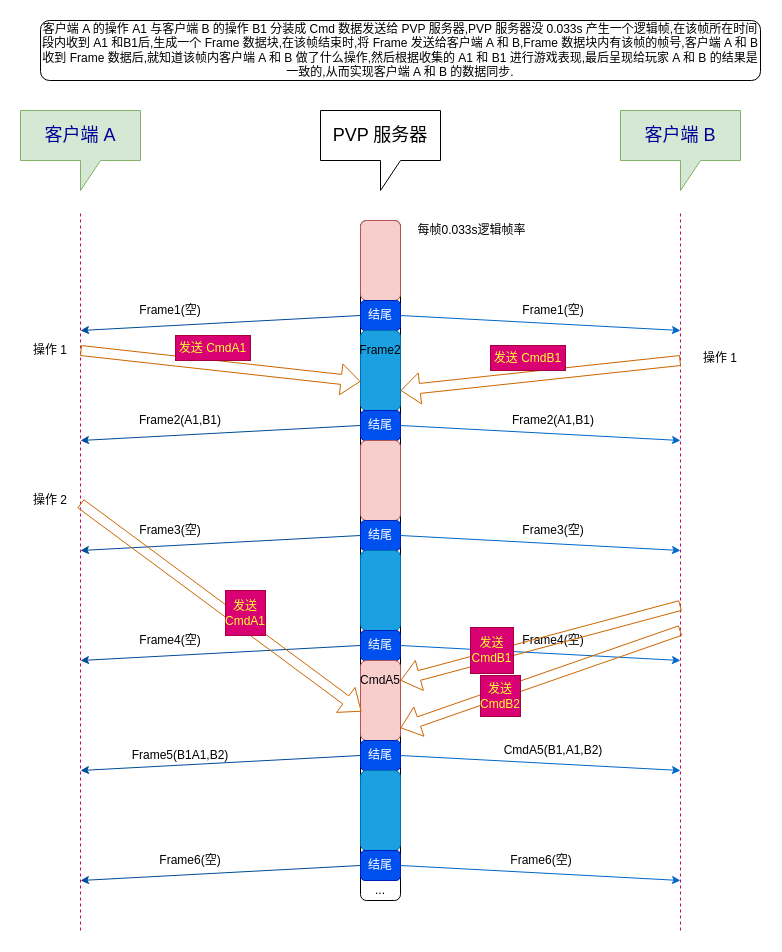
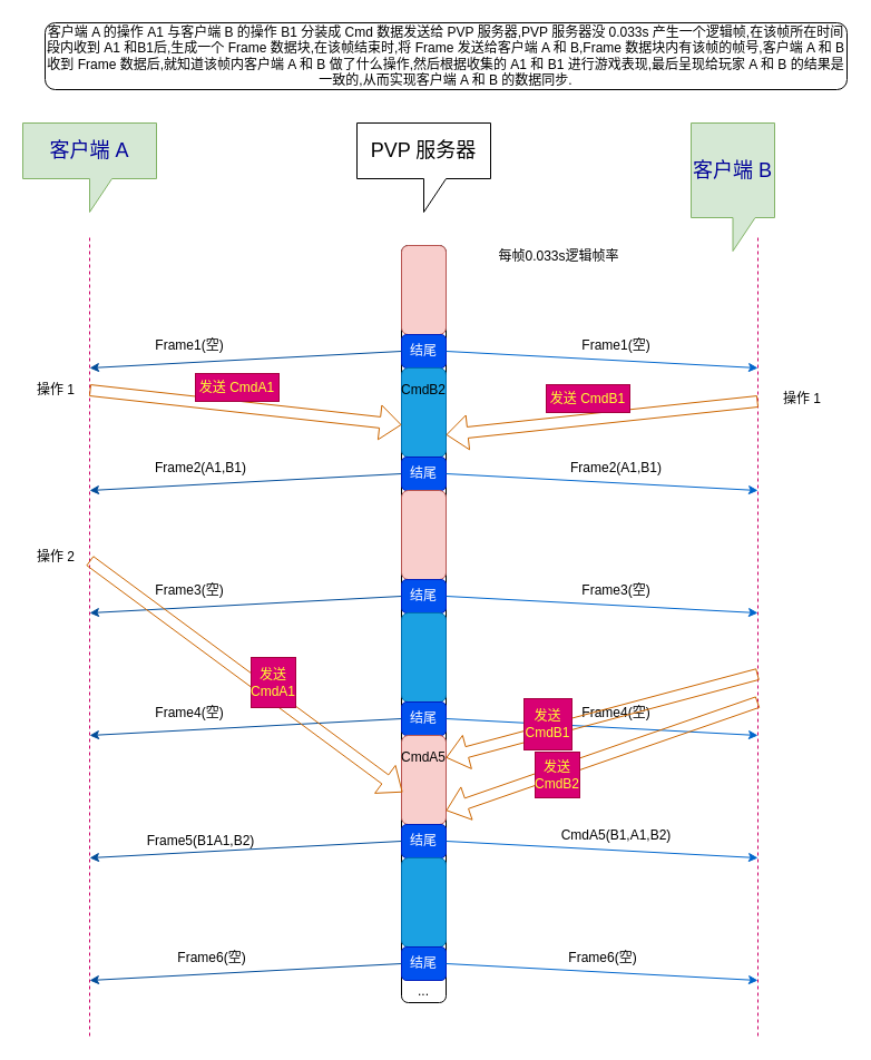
  <mxCell id="0" />
  <mxCell id="1" parent="0" />
  <mxCell id="2" value="" style="rounded=1;whiteSpace=wrap;html=1;" parent="1" vertex="1"><mxGeometry x="360" y="220" width="40" height="680" as="geometry" /></mxCell>
  <mxCell id="3" value="&lt;font style=&quot;font-size: 18px&quot;&gt;PVP 服务器&lt;/font&gt;" style="shape=callout;whiteSpace=wrap;html=1;perimeter=calloutPerimeter;" parent="1" vertex="1"><mxGeometry x="320" y="110" width="120" height="80" as="geometry" /></mxCell>
  <mxCell id="4" value="" style="endArrow=none;dashed=1;html=1;fillColor=#f8cecc;strokeColor=#CC0066;" parent="1" edge="1"><mxGeometry width="50" height="50" relative="1" as="geometry"><mxPoint x="80" y="930" as="sourcePoint" /><mxPoint x="80" y="210" as="targetPoint" /></mxGeometry></mxCell>
  <mxCell id="5" value="&lt;font style=&quot;font-size: 18px&quot; color=&quot;#000099&quot;&gt;客户端 A&lt;/font&gt;" style="shape=callout;whiteSpace=wrap;html=1;perimeter=calloutPerimeter;fillColor=#d5e8d4;strokeColor=#82b366;" parent="1" vertex="1"><mxGeometry x="20" y="110" width="120" height="80" as="geometry" /></mxCell>
  <mxCell id="6" value="" style="endArrow=none;dashed=1;html=1;strokeColor=#CC0066;" parent="1" edge="1"><mxGeometry width="50" height="50" relative="1" as="geometry"><mxPoint x="680" y="930" as="sourcePoint" /><mxPoint x="680" y="210" as="targetPoint" /></mxGeometry></mxCell>
- <mxCell id="7" value="&lt;font style=&quot;font-size: 18px&quot; color=&quot;#000099&quot;&gt;客户端 B&lt;/font&gt;" style="shape=callout;whiteSpace=wrap;html=1;perimeter=calloutPerimeter;fillColor=#d5e8d4;strokeColor=#82b366;" parent="1" vertex="1"><mxGeometry x="620" y="110" width="120" height="80" as="geometry" /></mxCell>
- <mxCell id="8" value="每帧0.033s逻辑帧率" style="text;html=1;strokeColor=none;fillColor=none;align=center;verticalAlign=middle;whiteSpace=wrap;rounded=0;" parent="1" vertex="1"><mxGeometry x="413" y="220" width="117" height="20" as="geometry" /></mxCell>
+ <mxCell id="7" value="&lt;font style=&quot;font-size: 18px&quot; color=&quot;#000099&quot;&gt;客户端 B&lt;/font&gt;" style="shape=callout;whiteSpace=wrap;html=1;perimeter=calloutPerimeter;fillColor=#d5e8d4;strokeColor=#82b366;" parent="1" vertex="1"><mxGeometry x="620" y="110" width="75" height="115" as="geometry" /></mxCell>
+ <mxCell id="8" value="每帧0.033s逻辑帧率" style="text;html=1;strokeColor=none;fillColor=none;align=center;verticalAlign=middle;whiteSpace=wrap;rounded=0;" parent="1" vertex="1"><mxGeometry x="443" y="220" width="117" height="20" as="geometry" /></mxCell>
  <mxCell id="9" value="" style="rounded=1;whiteSpace=wrap;html=1;fillColor=#f8cecc;strokeColor=#b85450;" parent="1" vertex="1"><mxGeometry x="360" y="220" width="40" height="80" as="geometry" /></mxCell>
  <mxCell id="10" value="结尾" style="rounded=1;whiteSpace=wrap;html=1;fillColor=#0050ef;strokeColor=#001DBC;fontColor=#ffffff;" parent="1" vertex="1"><mxGeometry x="360" y="300" width="40" height="30" as="geometry" /></mxCell>
  <mxCell id="11" value="" style="rounded=1;whiteSpace=wrap;html=1;fillColor=#1ba1e2;strokeColor=#006EAF;fontColor=#ffffff;" parent="1" vertex="1"><mxGeometry x="360" y="330" width="40" height="80" as="geometry" /></mxCell>
  <mxCell id="12" value="结尾" style="rounded=1;whiteSpace=wrap;html=1;fillColor=#0050ef;strokeColor=#001DBC;fontColor=#ffffff;" parent="1" vertex="1"><mxGeometry x="360" y="410" width="40" height="30" as="geometry" /></mxCell>
  <mxCell id="13" value="" style="rounded=1;whiteSpace=wrap;html=1;fillColor=#f8cecc;strokeColor=#b85450;" parent="1" vertex="1"><mxGeometry x="360" y="440" width="40" height="80" as="geometry" /></mxCell>
  <mxCell id="14" value="结尾" style="rounded=1;whiteSpace=wrap;html=1;fillColor=#0050ef;strokeColor=#001DBC;fontColor=#ffffff;" parent="1" vertex="1"><mxGeometry x="360" y="520" width="40" height="30" as="geometry" /></mxCell>
  <mxCell id="15" value="" style="rounded=1;whiteSpace=wrap;html=1;fillColor=#1ba1e2;strokeColor=#006EAF;fontColor=#ffffff;" parent="1" vertex="1"><mxGeometry x="360" y="550" width="40" height="80" as="geometry" /></mxCell>
  <mxCell id="16" value="结尾" style="rounded=1;whiteSpace=wrap;html=1;fillColor=#0050ef;strokeColor=#001DBC;fontColor=#ffffff;" parent="1" vertex="1"><mxGeometry x="360" y="630" width="40" height="30" as="geometry" /></mxCell>
  <mxCell id="17" value="" style="rounded=1;whiteSpace=wrap;html=1;fillColor=#f8cecc;strokeColor=#b85450;" parent="1" vertex="1"><mxGeometry x="360" y="660" width="40" height="80" as="geometry" /></mxCell>
  <mxCell id="18" value="结尾" style="rounded=1;whiteSpace=wrap;html=1;fillColor=#0050ef;strokeColor=#001DBC;fontColor=#ffffff;" parent="1" vertex="1"><mxGeometry x="360" y="740" width="40" height="30" as="geometry" /></mxCell>
  <mxCell id="19" value="" style="rounded=1;whiteSpace=wrap;html=1;fillColor=#1ba1e2;strokeColor=#006EAF;fontColor=#ffffff;" parent="1" vertex="1"><mxGeometry x="360" y="770" width="40" height="80" as="geometry" /></mxCell>
  <mxCell id="20" value="结尾" style="rounded=1;whiteSpace=wrap;html=1;fillColor=#0050ef;strokeColor=#001DBC;fontColor=#ffffff;" parent="1" vertex="1"><mxGeometry x="360" y="850" width="40" height="30" as="geometry" /></mxCell>
- <mxCell id="21" value="Frame2" style="text;html=1;align=center;verticalAlign=middle;whiteSpace=wrap;rounded=0;fontColor=#000000;" parent="1" vertex="1"><mxGeometry x="360" y="340" width="40" height="20" as="geometry" /></mxCell>
+ <mxCell id="21" value="CmdB2" style="text;html=1;align=center;verticalAlign=middle;whiteSpace=wrap;rounded=0;fontColor=#000000;" parent="1" vertex="1"><mxGeometry x="360" y="340" width="40" height="20" as="geometry" /></mxCell>
  <mxCell id="22" value="CmdA5" style="text;html=1;strokeColor=none;fillColor=none;align=center;verticalAlign=middle;whiteSpace=wrap;rounded=0;fontColor=#000000;" parent="1" vertex="1"><mxGeometry x="360" y="670" width="40" height="20" as="geometry" /></mxCell>
  <mxCell id="23" value="" style="shape=flexArrow;endArrow=classic;html=1;entryX=0;entryY=0.638;entryDx=0;entryDy=0;entryPerimeter=0;strokeColor=#CC6600;" parent="1" target="11" edge="1"><mxGeometry width="50" height="50" relative="1" as="geometry"><mxPoint x="80" y="350" as="sourcePoint" /><mxPoint x="60" y="260" as="targetPoint" /></mxGeometry></mxCell>
  <mxCell id="24" value="操作 1" style="text;html=1;strokeColor=none;fillColor=none;align=center;verticalAlign=middle;whiteSpace=wrap;rounded=0;" parent="1" vertex="1"><mxGeometry x="30" y="340" width="40" height="20" as="geometry" /></mxCell>
  <mxCell id="25" value="&lt;font color=&quot;#ffff33&quot;&gt;发送 CmdA1&lt;/font&gt;" style="text;html=1;strokeColor=#A50040;fillColor=#d80073;align=center;verticalAlign=middle;whiteSpace=wrap;rounded=0;direction=west;fontColor=#ffffff;" parent="1" vertex="1"><mxGeometry x="175" y="335" width="75" height="25" as="geometry" /></mxCell>
  <mxCell id="26" value="" style="endArrow=classic;html=1;strokeColor=#004C99;exitX=0;exitY=0.5;exitDx=0;exitDy=0;" parent="1" source="10" edge="1"><mxGeometry width="50" height="50" relative="1" as="geometry"><mxPoint x="230" y="330" as="sourcePoint" /><mxPoint x="80" y="330" as="targetPoint" /></mxGeometry></mxCell>
  <mxCell id="27" value="" style="endArrow=classic;html=1;strokeColor=#0066CC;exitX=1;exitY=0.5;exitDx=0;exitDy=0;" parent="1" source="10" edge="1"><mxGeometry width="50" height="50" relative="1" as="geometry"><mxPoint x="370" y="325" as="sourcePoint" /><mxPoint x="680" y="330" as="targetPoint" /></mxGeometry></mxCell>
  <mxCell id="28" value="Frame1(空)" style="text;html=1;strokeColor=none;fillColor=none;align=center;verticalAlign=middle;whiteSpace=wrap;rounded=0;" parent="1" vertex="1"><mxGeometry x="130" y="300" width="80" height="20" as="geometry" /></mxCell>
  <mxCell id="29" value="Frame1(空)" style="text;html=1;strokeColor=none;fillColor=none;align=center;verticalAlign=middle;whiteSpace=wrap;rounded=0;" parent="1" vertex="1"><mxGeometry x="513" y="300" width="80" height="20" as="geometry" /></mxCell>
  <mxCell id="30" value="操作 1" style="text;html=1;strokeColor=none;fillColor=none;align=center;verticalAlign=middle;whiteSpace=wrap;rounded=0;" parent="1" vertex="1"><mxGeometry x="700" y="347.5" width="40" height="20" as="geometry" /></mxCell>
  <mxCell id="31" value="" style="shape=flexArrow;endArrow=classic;html=1;entryX=1;entryY=0.75;entryDx=0;entryDy=0;strokeColor=#CC6600;" parent="1" target="11" edge="1"><mxGeometry width="50" height="50" relative="1" as="geometry"><mxPoint x="680" y="360" as="sourcePoint" /><mxPoint x="680" y="391.04" as="targetPoint" /></mxGeometry></mxCell>
  <mxCell id="32" value="&lt;font color=&quot;#ffff33&quot;&gt;发送 CmdB1&lt;/font&gt;" style="text;html=1;strokeColor=#A50040;fillColor=#d80073;align=center;verticalAlign=middle;whiteSpace=wrap;rounded=0;direction=west;fontColor=#ffffff;" parent="1" vertex="1"><mxGeometry x="490" y="345" width="75" height="25" as="geometry" /></mxCell>
  <mxCell id="33" value="" style="endArrow=classic;html=1;strokeColor=#004C99;exitX=0;exitY=0.5;exitDx=0;exitDy=0;" parent="1" edge="1"><mxGeometry width="50" height="50" relative="1" as="geometry"><mxPoint x="360" y="425" as="sourcePoint" /><mxPoint x="80" y="440" as="targetPoint" /></mxGeometry></mxCell>
  <mxCell id="34" value="Frame2(A1,B1)" style="text;html=1;strokeColor=none;fillColor=none;align=center;verticalAlign=middle;whiteSpace=wrap;rounded=0;" parent="1" vertex="1"><mxGeometry x="140" y="410" width="80" height="20" as="geometry" /></mxCell>
  <mxCell id="35" value="" style="endArrow=classic;html=1;strokeColor=#0066CC;exitX=1;exitY=0.5;exitDx=0;exitDy=0;" parent="1" edge="1"><mxGeometry width="50" height="50" relative="1" as="geometry"><mxPoint x="400" y="425" as="sourcePoint" /><mxPoint x="680" y="440" as="targetPoint" /></mxGeometry></mxCell>
  <mxCell id="36" value="Frame2(A1,B1)" style="text;html=1;strokeColor=none;fillColor=none;align=center;verticalAlign=middle;whiteSpace=wrap;rounded=0;" parent="1" vertex="1"><mxGeometry x="513" y="410" width="80" height="20" as="geometry" /></mxCell>
  <mxCell id="37" value="" style="endArrow=classic;html=1;strokeColor=#004C99;exitX=0;exitY=0.5;exitDx=0;exitDy=0;" parent="1" edge="1"><mxGeometry width="50" height="50" relative="1" as="geometry"><mxPoint x="360" y="535" as="sourcePoint" /><mxPoint x="80" y="550" as="targetPoint" /></mxGeometry></mxCell>
  <mxCell id="38" value="" style="endArrow=classic;html=1;strokeColor=#0066CC;exitX=1;exitY=0.5;exitDx=0;exitDy=0;" parent="1" edge="1"><mxGeometry width="50" height="50" relative="1" as="geometry"><mxPoint x="400" y="535" as="sourcePoint" /><mxPoint x="680" y="550" as="targetPoint" /></mxGeometry></mxCell>
  <mxCell id="39" value="Frame3(空)" style="text;html=1;strokeColor=none;fillColor=none;align=center;verticalAlign=middle;whiteSpace=wrap;rounded=0;" parent="1" vertex="1"><mxGeometry x="130" y="520" width="80" height="20" as="geometry" /></mxCell>
  <mxCell id="40" value="Frame3(空)" style="text;html=1;strokeColor=none;fillColor=none;align=center;verticalAlign=middle;whiteSpace=wrap;rounded=0;" parent="1" vertex="1"><mxGeometry x="513" y="520" width="80" height="20" as="geometry" /></mxCell>
  <mxCell id="41" value="" style="endArrow=classic;html=1;strokeColor=#004C99;exitX=0;exitY=0.5;exitDx=0;exitDy=0;" parent="1" edge="1"><mxGeometry width="50" height="50" relative="1" as="geometry"><mxPoint x="360" y="645" as="sourcePoint" /><mxPoint x="80" y="660" as="targetPoint" /></mxGeometry></mxCell>
  <mxCell id="42" value="Frame4(空)" style="text;html=1;strokeColor=none;fillColor=none;align=center;verticalAlign=middle;whiteSpace=wrap;rounded=0;" parent="1" vertex="1"><mxGeometry x="130" y="630" width="80" height="20" as="geometry" /></mxCell>
  <mxCell id="43" value="" style="endArrow=classic;html=1;strokeColor=#0066CC;exitX=1;exitY=0.5;exitDx=0;exitDy=0;" parent="1" edge="1"><mxGeometry width="50" height="50" relative="1" as="geometry"><mxPoint x="400" y="645" as="sourcePoint" /><mxPoint x="680" y="660" as="targetPoint" /></mxGeometry></mxCell>
  <mxCell id="44" value="Frame4(空)" style="text;html=1;strokeColor=none;fillColor=none;align=center;verticalAlign=middle;whiteSpace=wrap;rounded=0;" parent="1" vertex="1"><mxGeometry x="513" y="630" width="80" height="20" as="geometry" /></mxCell>
  <mxCell id="45" value="操作 2" style="text;html=1;strokeColor=none;fillColor=none;align=center;verticalAlign=middle;whiteSpace=wrap;rounded=0;" parent="1" vertex="1"><mxGeometry x="30" y="490" width="40" height="20" as="geometry" /></mxCell>
  <mxCell id="46" value="" style="shape=flexArrow;endArrow=classic;html=1;strokeColor=#CC6600;entryX=0.025;entryY=0.638;entryDx=0;entryDy=0;entryPerimeter=0;" parent="1" target="17" edge="1"><mxGeometry width="50" height="50" relative="1" as="geometry"><mxPoint x="80" y="503" as="sourcePoint" /><mxPoint x="360" y="724" as="targetPoint" /></mxGeometry></mxCell>
  <mxCell id="47" value="&lt;font color=&quot;#ffff33&quot;&gt;发送 CmdA1&lt;/font&gt;" style="text;html=1;strokeColor=#A50040;fillColor=#d80073;align=center;verticalAlign=middle;whiteSpace=wrap;rounded=0;direction=north;fontColor=#ffffff;" parent="1" vertex="1"><mxGeometry x="225" y="590" width="40" height="45" as="geometry" /></mxCell>
  <mxCell id="48" value="" style="shape=flexArrow;endArrow=classic;html=1;entryX=1;entryY=0.25;entryDx=0;entryDy=0;strokeColor=#CC6600;" parent="1" target="17" edge="1"><mxGeometry width="50" height="50" relative="1" as="geometry"><mxPoint x="680" y="605" as="sourcePoint" /><mxPoint x="400" y="635" as="targetPoint" /></mxGeometry></mxCell>
  <mxCell id="49" value="" style="shape=flexArrow;endArrow=classic;html=1;entryX=1;entryY=0.25;entryDx=0;entryDy=0;strokeColor=#CC6600;" parent="1" edge="1"><mxGeometry width="50" height="50" relative="1" as="geometry"><mxPoint x="680" y="630" as="sourcePoint" /><mxPoint x="400" y="727.5" as="targetPoint" /></mxGeometry></mxCell>
  <mxCell id="50" value="&lt;font color=&quot;#ffff33&quot;&gt;发送 CmdB1&lt;/font&gt;" style="text;html=1;strokeColor=#A50040;fillColor=#d80073;align=center;verticalAlign=middle;whiteSpace=wrap;rounded=0;direction=north;fontColor=#ffffff;" parent="1" vertex="1"><mxGeometry x="470" y="627" width="43" height="46" as="geometry" /></mxCell>
  <mxCell id="51" value="&lt;font color=&quot;#ffff33&quot;&gt;发送 CmdB2&lt;/font&gt;" style="text;html=1;strokeColor=#A50040;fillColor=#d80073;align=center;verticalAlign=middle;whiteSpace=wrap;rounded=0;direction=north;fontColor=#ffffff;" parent="1" vertex="1"><mxGeometry x="480" y="675" width="40" height="41" as="geometry" /></mxCell>
  <mxCell id="52" value="" style="endArrow=classic;html=1;strokeColor=#004C99;exitX=0;exitY=0.5;exitDx=0;exitDy=0;" parent="1" edge="1"><mxGeometry width="50" height="50" relative="1" as="geometry"><mxPoint x="360" y="755" as="sourcePoint" /><mxPoint x="80" y="770" as="targetPoint" /></mxGeometry></mxCell>
  <mxCell id="53" value="Frame5(B1A1,B2)" style="text;html=1;strokeColor=none;fillColor=none;align=center;verticalAlign=middle;whiteSpace=wrap;rounded=0;" parent="1" vertex="1"><mxGeometry x="140" y="745" width="80" height="20" as="geometry" /></mxCell>
  <mxCell id="54" value="" style="endArrow=classic;html=1;strokeColor=#0066CC;exitX=1;exitY=0.5;exitDx=0;exitDy=0;" parent="1" edge="1"><mxGeometry width="50" height="50" relative="1" as="geometry"><mxPoint x="400" y="755" as="sourcePoint" /><mxPoint x="680" y="770" as="targetPoint" /></mxGeometry></mxCell>
  <mxCell id="55" value="CmdA5(B1,A1,B2)" style="text;html=1;strokeColor=none;fillColor=none;align=center;verticalAlign=middle;whiteSpace=wrap;rounded=0;" parent="1" vertex="1"><mxGeometry x="513" y="740" width="80" height="20" as="geometry" /></mxCell>
  <mxCell id="56" value="" style="endArrow=classic;html=1;strokeColor=#004C99;exitX=0;exitY=0.5;exitDx=0;exitDy=0;" parent="1" edge="1"><mxGeometry width="50" height="50" relative="1" as="geometry"><mxPoint x="360" y="865" as="sourcePoint" /><mxPoint x="80" y="880" as="targetPoint" /></mxGeometry></mxCell>
  <mxCell id="57" value="" style="endArrow=classic;html=1;strokeColor=#0066CC;exitX=1;exitY=0.5;exitDx=0;exitDy=0;" parent="1" edge="1"><mxGeometry width="50" height="50" relative="1" as="geometry"><mxPoint x="400" y="865" as="sourcePoint" /><mxPoint x="680" y="880" as="targetPoint" /></mxGeometry></mxCell>
  <mxCell id="58" value="Frame6(空)" style="text;html=1;strokeColor=none;fillColor=none;align=center;verticalAlign=middle;whiteSpace=wrap;rounded=0;" parent="1" vertex="1"><mxGeometry x="150" y="850" width="80" height="20" as="geometry" /></mxCell>
  <mxCell id="59" value="Frame6(空)" style="text;html=1;strokeColor=none;fillColor=none;align=center;verticalAlign=middle;whiteSpace=wrap;rounded=0;" parent="1" vertex="1"><mxGeometry x="500.5" y="850" width="80" height="20" as="geometry" /></mxCell>
  <mxCell id="60" value="..." style="text;html=1;strokeColor=none;fillColor=none;align=center;verticalAlign=middle;whiteSpace=wrap;rounded=0;" parent="1" vertex="1"><mxGeometry x="360" y="880" width="40" height="20" as="geometry" /></mxCell>
  <mxCell id="61" value="客户端 A 的操作 A1 与客户端 B 的操作 B1 分装成 Cmd 数据发送给 PVP 服务器,PVP 服务器没 0.033s 产生一个逻辑帧,在该帧所在时间段内收到 A1 和B1后,生成一个 Frame 数据块,在该帧结束时,将 Frame 发送给客户端 A 和 B,Frame 数据块内有该帧的帧号,客户端 A 和 B 收到 Frame 数据后,就知道该帧内客户端 A 和 B 做了什么操作,然后根据收集的 A1 和 B1 进行游戏表现,最后呈现给玩家 A 和 B 的结果是一致的,从而实现客户端 A 和 B 的数据同步." style="rounded=1;whiteSpace=wrap;html=1;" vertex="1" parent="1"><mxGeometry x="40" y="20" width="720" height="60" as="geometry" /></mxCell>
